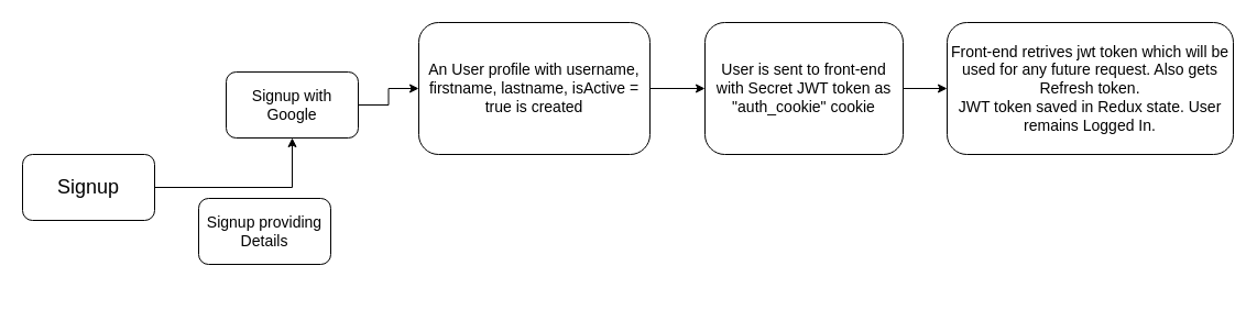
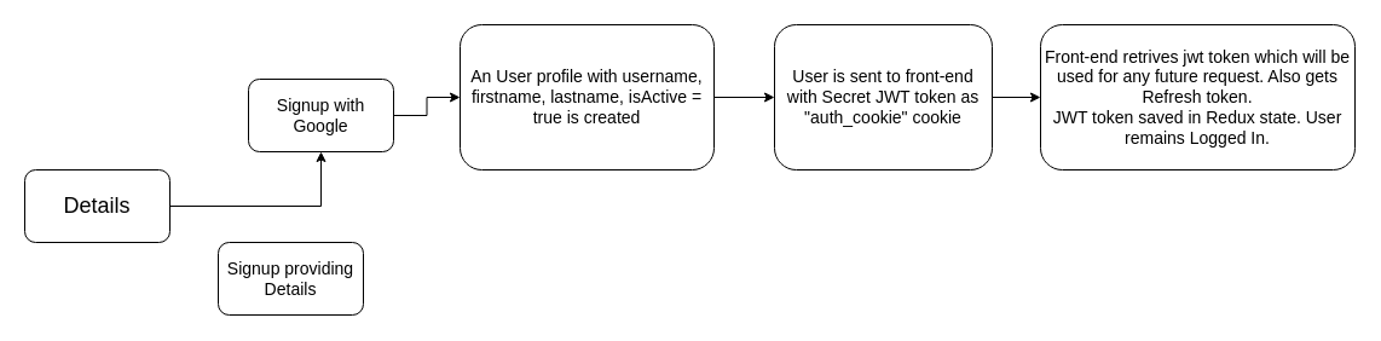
  <mxCell id="0" />
  <mxCell id="1" parent="0" />
- <mxCell id="2" value="&lt;font style=&quot;font-size: 18px;&quot;&gt;Signup&lt;/font&gt;" style="rounded=1;whiteSpace=wrap;html=1;" vertex="1" parent="1"><mxGeometry y="140" width="120" height="60" as="geometry" x="20" /></mxCell>
+ <mxCell id="2" value="&lt;font style=&quot;font-size: 18px;&quot;&gt;Details&lt;/font&gt;" style="rounded=1;whiteSpace=wrap;html=1;" vertex="1" parent="1"><mxGeometry y="140" width="120" height="60" as="geometry" x="20" /></mxCell>
  <mxCell id="3" value="" style="edgeStyle=orthogonalEdgeStyle;rounded=0;orthogonalLoop=1;jettySize=auto;html=1;" edge="1" parent="1" source="2" target="5"><mxGeometry relative="1" as="geometry" /></mxCell>
  <mxCell id="4" value="" style="edgeStyle=orthogonalEdgeStyle;rounded=0;orthogonalLoop=1;jettySize=auto;html=1;" edge="1" parent="1" source="5" target="7"><mxGeometry relative="1" as="geometry" /></mxCell>
  <mxCell id="5" value="&lt;font style=&quot;font-size: 14px;&quot;&gt;Signup with Google&lt;/font&gt;" style="rounded=1;whiteSpace=wrap;html=1;" vertex="1" parent="1"><mxGeometry x="205" y="65" width="120" height="60" as="geometry" /></mxCell>
- <mxCell id="6" value="&lt;font style=&quot;font-size: 14px;&quot;&gt;Signup providing Details&lt;/font&gt;" style="rounded=1;whiteSpace=wrap;html=1;" vertex="1" parent="1"><mxGeometry x="180" y="180" width="120" height="60" as="geometry" /></mxCell>
+ <mxCell id="6" value="&lt;font style=&quot;font-size: 14px;&quot;&gt;Signup providing Details&lt;/font&gt;" style="rounded=1;whiteSpace=wrap;html=1;" vertex="1" parent="1"><mxGeometry x="180" y="200" width="120" height="60" as="geometry" /></mxCell>
  <mxCell id="7" value="&lt;font style=&quot;font-size: 14px;&quot;&gt;An User profile with username, firstname, lastname, isActive = true is created&lt;/font&gt;" style="rounded=1;whiteSpace=wrap;html=1;" vertex="1" parent="1"><mxGeometry x="380" y="20" width="210" height="120" as="geometry" /></mxCell>
  <mxCell id="8" value="" style="edgeStyle=orthogonalEdgeStyle;rounded=0;orthogonalLoop=1;jettySize=auto;html=1;" edge="1" parent="1" source="7" target="10"><mxGeometry relative="1" as="geometry" /></mxCell>
  <mxCell id="9" value="" style="edgeStyle=orthogonalEdgeStyle;rounded=0;orthogonalLoop=1;jettySize=auto;html=1;" edge="1" parent="1" source="10" target="11"><mxGeometry relative="1" as="geometry" /></mxCell>
  <mxCell id="10" value="&lt;font style=&quot;font-size: 14px;&quot;&gt;User is sent to front-end with Secret JWT token as &quot;auth_cookie&quot; cookie&lt;/font&gt;" style="rounded=1;whiteSpace=wrap;html=1;" vertex="1" parent="1"><mxGeometry x="640" y="20" width="180" height="120" as="geometry" /></mxCell>
  <mxCell id="11" value="&lt;span style=&quot;font-size: 14px;&quot;&gt;Front-end retrives jwt token which will be used for any future request. Also gets Refresh token.&lt;br&gt;JWT token saved in Redux state. User remains Logged In.&lt;br&gt;&lt;/span&gt;" style="rounded=1;whiteSpace=wrap;html=1;" vertex="1" parent="1"><mxGeometry x="860" y="20" width="260" height="120" as="geometry" /></mxCell>
